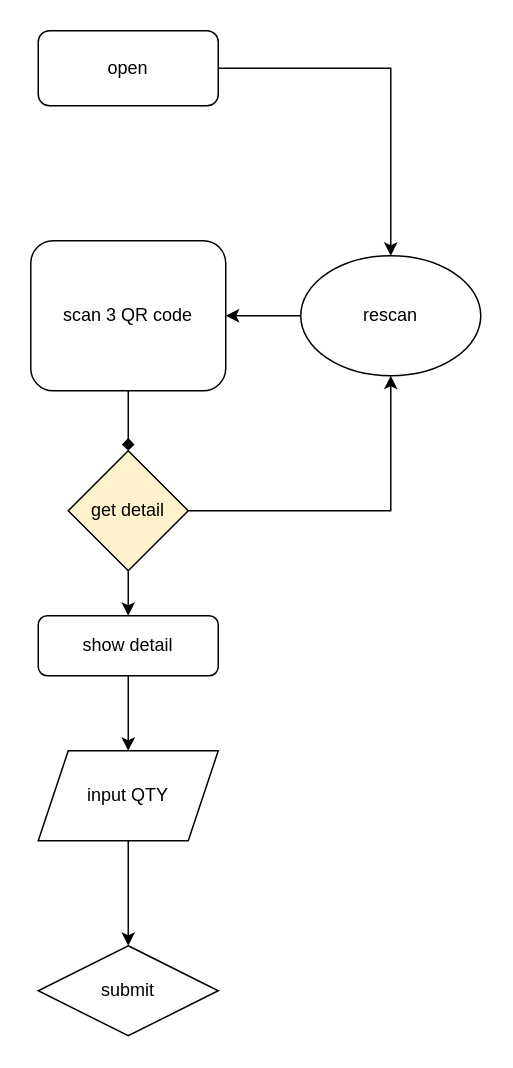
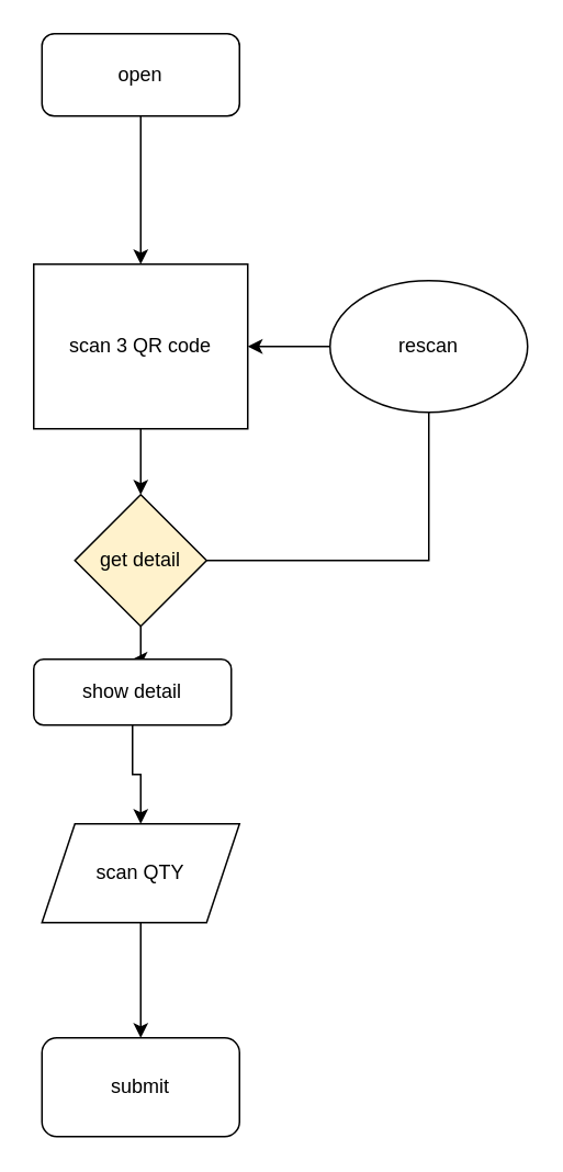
  <mxCell id="0" />
  <mxCell id="1" parent="0" />
- <mxCell id="2" style="edgeStyle=orthogonalEdgeStyle;rounded=0;orthogonalLoop=1;jettySize=auto;html=1;" edge="1" parent="1" source="3" target="15"><mxGeometry relative="1" as="geometry" /></mxCell>
+ <mxCell id="2" style="edgeStyle=orthogonalEdgeStyle;rounded=0;orthogonalLoop=1;jettySize=auto;html=1;" edge="1" parent="1" source="3" target="5"><mxGeometry relative="1" as="geometry" /></mxCell>
  <mxCell id="3" value="open" style="rounded=1;whiteSpace=wrap;html=1;fontSize=12;glass=0;strokeWidth=1;shadow=0;" parent="1" vertex="1"><mxGeometry x="25" y="20" width="120" height="50" as="geometry" /></mxCell>
- <mxCell id="4" style="edgeStyle=orthogonalEdgeStyle;rounded=0;orthogonalLoop=1;jettySize=auto;html=1;entryX=0.5;entryY=0;entryDx=0;entryDy=0;endArrow=diamond;" edge="1" parent="1" source="5" target="8"><mxGeometry relative="1" as="geometry" /></mxCell>
- <mxCell id="5" value="scan 3 QR code" style="rounded=1;whiteSpace=wrap;html=1;" vertex="1" parent="1"><mxGeometry x="20" y="160" width="130" height="100" as="geometry" /></mxCell>
- <mxCell id="6" style="edgeStyle=orthogonalEdgeStyle;rounded=0;orthogonalLoop=1;jettySize=auto;html=1;" edge="1" parent="1" source="8" target="15"><mxGeometry relative="1" as="geometry"><mxPoint x="230" y="260" as="targetPoint" /></mxGeometry></mxCell>
+ <mxCell id="4" style="edgeStyle=orthogonalEdgeStyle;rounded=0;orthogonalLoop=1;jettySize=auto;html=1;entryX=0.5;entryY=0;entryDx=0;entryDy=0;" edge="1" parent="1" source="5" target="8"><mxGeometry relative="1" as="geometry" /></mxCell>
+ <mxCell id="5" value="scan 3 QR code" style="whiteSpace=wrap;html=1;rounded=0;" vertex="1" parent="1"><mxGeometry x="20" y="160" width="130" height="100" as="geometry" /></mxCell>
+ <mxCell id="6" style="edgeStyle=orthogonalEdgeStyle;rounded=0;orthogonalLoop=1;jettySize=auto;html=1;endArrow=none;" edge="1" parent="1" source="8" target="15"><mxGeometry relative="1" as="geometry"><mxPoint x="230" y="260" as="targetPoint" /></mxGeometry></mxCell>
  <mxCell id="7" style="edgeStyle=orthogonalEdgeStyle;rounded=0;orthogonalLoop=1;jettySize=auto;html=1;entryX=0.5;entryY=0;entryDx=0;entryDy=0;" edge="1" parent="1" source="8" target="10"><mxGeometry relative="1" as="geometry" /></mxCell>
  <mxCell id="8" value="get detail" style="rhombus;whiteSpace=wrap;html=1;fillColor=#fff2cc;" vertex="1" parent="1"><mxGeometry x="45" y="300" width="80" height="80" as="geometry" /></mxCell>
  <mxCell id="9" style="edgeStyle=orthogonalEdgeStyle;rounded=0;orthogonalLoop=1;jettySize=auto;html=1;entryX=0.5;entryY=0;entryDx=0;entryDy=0;" edge="1" parent="1" source="10" target="12"><mxGeometry relative="1" as="geometry" /></mxCell>
- <mxCell id="10" value="show detail" style="rounded=1;whiteSpace=wrap;html=1;" vertex="1" parent="1"><mxGeometry x="25" y="410" width="120" height="40" as="geometry" /></mxCell>
+ <mxCell id="10" value="show detail" style="rounded=1;whiteSpace=wrap;html=1;" vertex="1" parent="1"><mxGeometry x="20" y="400" width="120" height="40" as="geometry" /></mxCell>
  <mxCell id="11" style="edgeStyle=orthogonalEdgeStyle;rounded=0;orthogonalLoop=1;jettySize=auto;html=1;" edge="1" parent="1" source="12" target="13"><mxGeometry relative="1" as="geometry" /></mxCell>
- <mxCell id="12" value="input QTY" style="shape=parallelogram;perimeter=parallelogramPerimeter;whiteSpace=wrap;html=1;fixedSize=1;" vertex="1" parent="1"><mxGeometry x="25" y="500" width="120" height="60" as="geometry" /></mxCell>
- <mxCell id="13" value="submit" style="rhombus;whiteSpace=wrap;html=1;" vertex="1" parent="1"><mxGeometry x="25" y="630" width="120" height="60" as="geometry" /></mxCell>
+ <mxCell id="12" value="scan QTY" style="shape=parallelogram;perimeter=parallelogramPerimeter;whiteSpace=wrap;html=1;fixedSize=1;" vertex="1" parent="1"><mxGeometry x="25" y="500" width="120" height="60" as="geometry" /></mxCell>
+ <mxCell id="13" value="submit" style="rounded=1;whiteSpace=wrap;html=1;" vertex="1" parent="1"><mxGeometry x="25" y="630" width="120" height="60" as="geometry" /></mxCell>
  <mxCell id="14" style="edgeStyle=orthogonalEdgeStyle;rounded=0;orthogonalLoop=1;jettySize=auto;html=1;" edge="1" parent="1" source="15" target="5"><mxGeometry relative="1" as="geometry" /></mxCell>
  <mxCell id="15" value="rescan" style="ellipse;whiteSpace=wrap;html=1;" vertex="1" parent="1"><mxGeometry x="200" y="170" width="120" height="80" as="geometry" /></mxCell>
